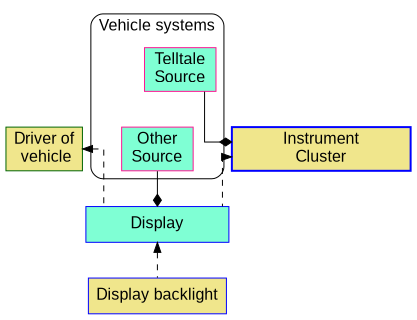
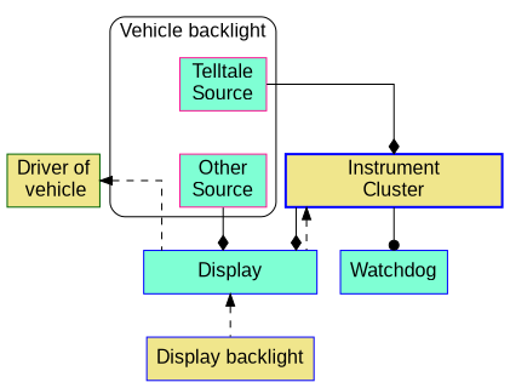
  digraph {
    compound=true
    fontname=arial
    fontsize=16
    newrank=true
    nodesep=0.2
    ranksep=0.5
    splines=ortho
    node [color=blue fillcolor=aquamarine fontname=arial fontsize=16 shape=box style=filled]
    n1 [color=darkgreen fillcolor=khaki height=0.5 label="Driver of\n vehicle" width=1]
    n2 [color=deeppink height=0.5 label="Other\nSource" width=1]
    n3 [color=deeppink height=0.5 label="Telltale\nSource" width=1]
    n4 [height=0.5 label=Display width=2]
    n5 [fillcolor=khaki height=0.5 label="Instrument\nCluster" style="bold,filled" width=2.5]
    n6 [fillcolor=khaki height=0.5 label="Display backlight" width=1]
+   n7 [height=0.5 label=Watchdog width=1]
    subgraph sub_1 {
      rank=same
      n1
      n2
    }
    subgraph cluster_2 {
-     label="Vehicle systems"
+     label="Vehicle backlight"
      style=rounded
      n2
      n3
    }
    n1 -> n4 [dir=back style=dashed]
    n2 -> n4 [arrowhead=diamond]
    n3 -> n5 [arrowhead=diamond]
    n4 -> n6 [dir=back style=dashed]
+   n5 -> n4 [arrowhead=diamond]
    n5 -> n4 [dir=back style=dashed]
+   n5 -> n7 [arrowhead=dot]
  }
